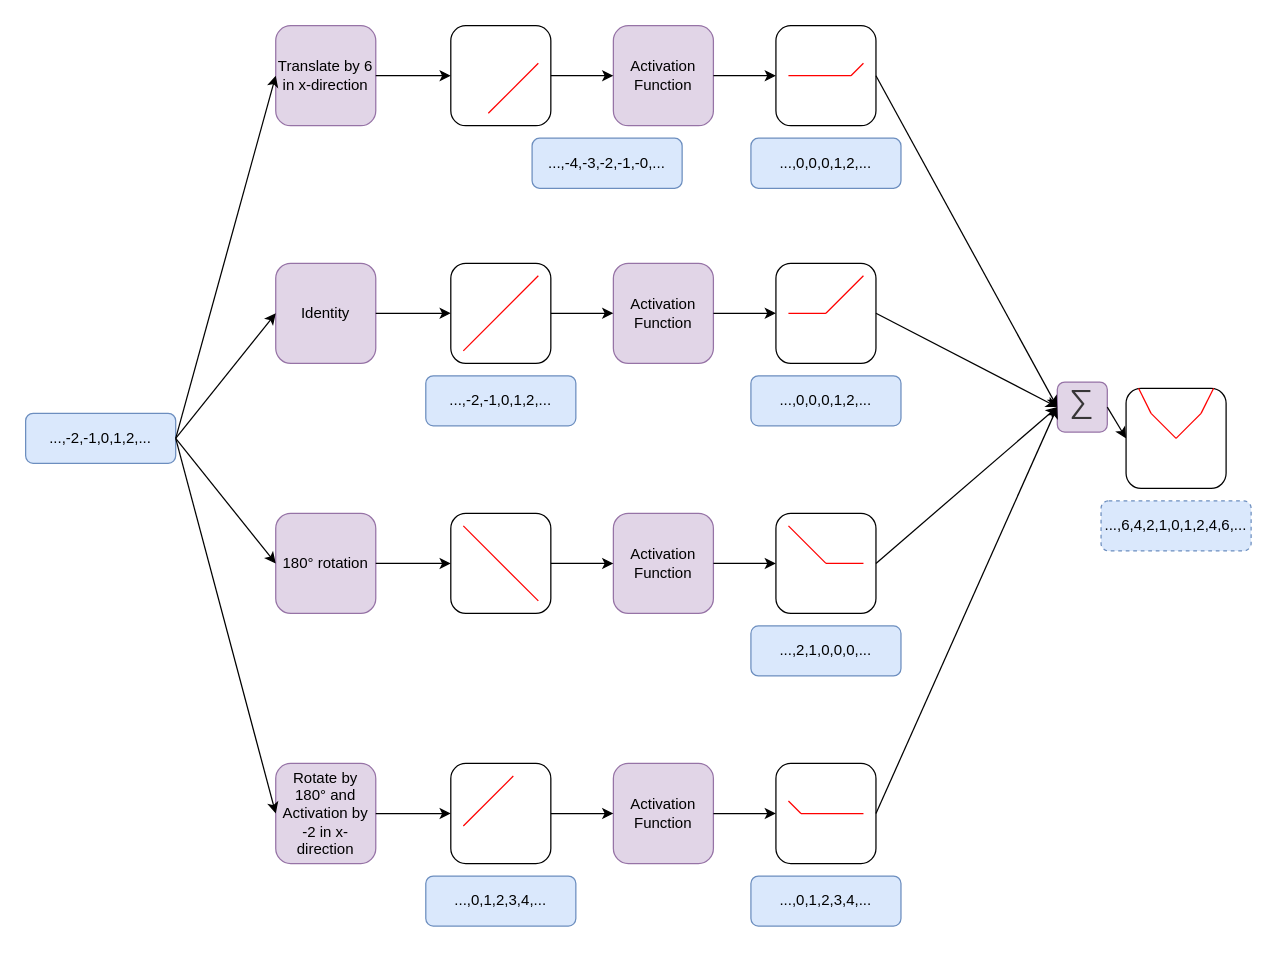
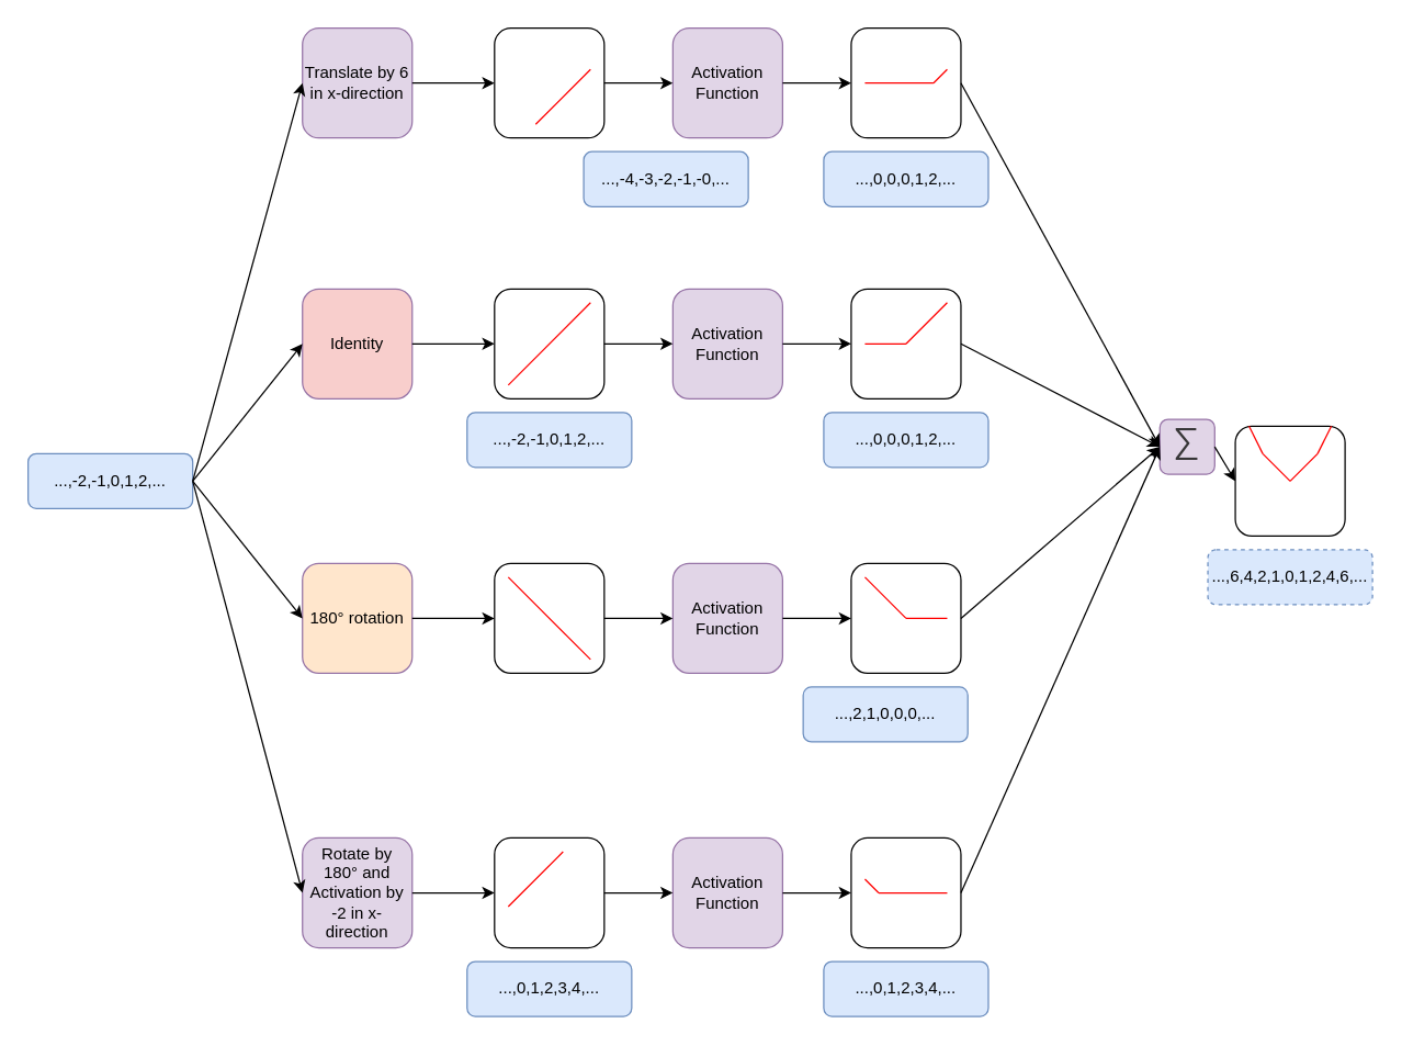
  <mxCell id="0" />
  <mxCell id="1" parent="0" />
  <mxCell id="2" value="...,-2,-1,0,1,2,..." style="rounded=1;whiteSpace=wrap;html=1;fillColor=#dae8fc;strokeColor=#6c8ebf;" vertex="1" parent="1"><mxGeometry x="20" y="330" width="120" height="40" as="geometry" /></mxCell>
- <mxCell id="3" value="Identity" style="rounded=1;whiteSpace=wrap;html=1;fillColor=#e1d5e7;strokeColor=#9673a6;" vertex="1" parent="1"><mxGeometry x="220" y="210" width="80" height="80" as="geometry" /></mxCell>
+ <mxCell id="3" value="Identity" style="rounded=1;whiteSpace=wrap;html=1;fillColor=#f8cecc;strokeColor=#9673a6;" vertex="1" parent="1"><mxGeometry x="220" y="210" width="80" height="80" as="geometry" /></mxCell>
  <mxCell id="4" value="...,-2,-1,0,1,2,..." style="rounded=1;whiteSpace=wrap;html=1;fillColor=#dae8fc;strokeColor=#6c8ebf;" vertex="1" parent="1"><mxGeometry x="340" y="300" width="120" height="40" as="geometry" /></mxCell>
- <mxCell id="5" value="180° rotation" style="rounded=1;whiteSpace=wrap;html=1;fillColor=#e1d5e7;strokeColor=#9673a6;" vertex="1" parent="1"><mxGeometry x="220" y="410" width="80" height="80" as="geometry" /></mxCell>
+ <mxCell id="5" value="180° rotation" style="rounded=1;whiteSpace=wrap;html=1;fillColor=#ffe6cc;strokeColor=#9673a6;" vertex="1" parent="1"><mxGeometry x="220" y="410" width="80" height="80" as="geometry" /></mxCell>
  <mxCell id="6" value="Activation&lt;br&gt;Function" style="rounded=1;whiteSpace=wrap;html=1;fillColor=#e1d5e7;strokeColor=#9673a6;" vertex="1" parent="1"><mxGeometry x="490" y="210" width="80" height="80" as="geometry" /></mxCell>
  <mxCell id="7" value="Activation&lt;br&gt;Function" style="rounded=1;whiteSpace=wrap;html=1;fillColor=#e1d5e7;strokeColor=#9673a6;" vertex="1" parent="1"><mxGeometry x="490" y="410" width="80" height="80" as="geometry" /></mxCell>
  <mxCell id="8" value="" style="endArrow=classic;html=1;rounded=0;exitX=1;exitY=0.5;exitDx=0;exitDy=0;entryX=0;entryY=0.5;entryDx=0;entryDy=0;" edge="1" parent="1" source="2" target="3"><mxGeometry width="50" height="50" relative="1" as="geometry"><mxPoint x="340" y="360" as="sourcePoint" /><mxPoint x="390" y="310" as="targetPoint" /></mxGeometry></mxCell>
  <mxCell id="9" value="" style="endArrow=classic;html=1;rounded=0;exitX=1;exitY=0.5;exitDx=0;exitDy=0;entryX=0;entryY=0.5;entryDx=0;entryDy=0;" edge="1" parent="1" source="2" target="5"><mxGeometry width="50" height="50" relative="1" as="geometry"><mxPoint x="190" y="380" as="sourcePoint" /><mxPoint x="230" y="280" as="targetPoint" /></mxGeometry></mxCell>
  <mxCell id="10" value="" style="endArrow=classic;html=1;rounded=0;exitX=1;exitY=0.5;exitDx=0;exitDy=0;entryX=0;entryY=0.5;entryDx=0;entryDy=0;" edge="1" parent="1" target="30"><mxGeometry width="50" height="50" relative="1" as="geometry"><mxPoint x="300" y="450" as="sourcePoint" /><mxPoint x="340" y="450" as="targetPoint" /></mxGeometry></mxCell>
  <mxCell id="11" value="" style="endArrow=classic;html=1;rounded=0;exitX=1;exitY=0.5;exitDx=0;exitDy=0;entryX=0;entryY=0.5;entryDx=0;entryDy=0;" edge="1" parent="1" source="28" target="6"><mxGeometry width="50" height="50" relative="1" as="geometry"><mxPoint x="460" y="250" as="sourcePoint" /><mxPoint x="470" y="250" as="targetPoint" /></mxGeometry></mxCell>
  <mxCell id="12" value="" style="endArrow=classic;html=1;rounded=0;exitX=1;exitY=0.5;exitDx=0;exitDy=0;entryX=0;entryY=0.5;entryDx=0;entryDy=0;" edge="1" parent="1" source="30" target="7"><mxGeometry width="50" height="50" relative="1" as="geometry"><mxPoint x="460" y="450" as="sourcePoint" /><mxPoint x="480" y="450" as="targetPoint" /></mxGeometry></mxCell>
  <mxCell id="13" value="" style="rounded=1;whiteSpace=wrap;html=1;fillColor=none;" vertex="1" parent="1"><mxGeometry x="620" y="210" width="80" height="80" as="geometry" /></mxCell>
  <mxCell id="14" value="" style="endArrow=none;html=1;rounded=0;strokeColor=#FF0000;" edge="1" parent="1"><mxGeometry width="50" height="50" relative="1" as="geometry"><mxPoint x="660" y="250" as="sourcePoint" /><mxPoint x="630" y="250" as="targetPoint" /></mxGeometry></mxCell>
  <mxCell id="15" value="" style="endArrow=none;html=1;rounded=0;strokeColor=#FF0000;" edge="1" parent="1"><mxGeometry width="50" height="50" relative="1" as="geometry"><mxPoint x="660" y="250" as="sourcePoint" /><mxPoint x="690" y="220" as="targetPoint" /></mxGeometry></mxCell>
  <mxCell id="16" value="" style="rounded=1;whiteSpace=wrap;html=1;fillColor=none;" vertex="1" parent="1"><mxGeometry x="620" y="410" width="80" height="80" as="geometry" /></mxCell>
  <mxCell id="17" value="" style="endArrow=none;html=1;rounded=0;strokeColor=#FF0000;" edge="1" parent="1"><mxGeometry width="50" height="50" relative="1" as="geometry"><mxPoint x="690" y="450" as="sourcePoint" /><mxPoint x="660" y="450" as="targetPoint" /></mxGeometry></mxCell>
  <mxCell id="18" value="" style="endArrow=none;html=1;rounded=0;strokeColor=#FF0000;" edge="1" parent="1"><mxGeometry width="50" height="50" relative="1" as="geometry"><mxPoint x="660" y="450" as="sourcePoint" /><mxPoint x="630" y="420" as="targetPoint" /></mxGeometry></mxCell>
  <mxCell id="19" value="" style="endArrow=classic;html=1;rounded=0;exitX=1;exitY=0.5;exitDx=0;exitDy=0;entryX=0;entryY=0.5;entryDx=0;entryDy=0;" edge="1" parent="1" source="6"><mxGeometry width="50" height="50" relative="1" as="geometry"><mxPoint x="580" y="250" as="sourcePoint" /><mxPoint x="620" y="250" as="targetPoint" /></mxGeometry></mxCell>
  <mxCell id="20" value="" style="endArrow=classic;html=1;rounded=0;exitX=1;exitY=0.5;exitDx=0;exitDy=0;entryX=0;entryY=0.5;entryDx=0;entryDy=0;" edge="1" parent="1" source="7"><mxGeometry width="50" height="50" relative="1" as="geometry"><mxPoint x="580" y="450" as="sourcePoint" /><mxPoint x="620" y="450" as="targetPoint" /></mxGeometry></mxCell>
  <mxCell id="21" value="&lt;h1 style=&quot;margin: 0px 0px 1em; padding: 0.9em 0px 0px; border: 0px; outline: 0px; vertical-align: baseline; background-image: initial; background-position: 0px 0px; background-size: initial; background-repeat: initial; background-attachment: initial; background-origin: initial; background-clip: initial; font-weight: 300; line-height: 1.2; color: rgb(55, 54, 55); font-family: &amp;quot;Source Sans Pro&amp;quot;, Roboto, &amp;quot;San Francisco&amp;quot;, &amp;quot;Segoe UI&amp;quot;, sans-serif;&quot; id=&quot;gen-h1-1-00000001&quot; class=&quot;navigable-headline&quot;&gt;&lt;font style=&quot;font-size: 32px;&quot;&gt;Σ&lt;/font&gt;&lt;/h1&gt;" style="rounded=1;whiteSpace=wrap;html=1;fillColor=#e1d5e7;strokeColor=#9673a6;" vertex="1" parent="1"><mxGeometry x="845" y="305" width="40" height="40" as="geometry" /></mxCell>
  <mxCell id="22" value="" style="endArrow=classic;html=1;rounded=0;exitX=1;exitY=0.5;exitDx=0;exitDy=0;entryX=0;entryY=0.5;entryDx=0;entryDy=0;" edge="1" parent="1" source="13" target="21"><mxGeometry width="50" height="50" relative="1" as="geometry"><mxPoint x="660" y="360" as="sourcePoint" /><mxPoint x="710" y="310" as="targetPoint" /></mxGeometry></mxCell>
  <mxCell id="23" value="" style="endArrow=classic;html=1;rounded=0;exitX=1;exitY=0.5;exitDx=0;exitDy=0;entryX=0;entryY=0.5;entryDx=0;entryDy=0;" edge="1" parent="1" source="16" target="21"><mxGeometry width="50" height="50" relative="1" as="geometry"><mxPoint x="660" y="360" as="sourcePoint" /><mxPoint x="710" y="310" as="targetPoint" /></mxGeometry></mxCell>
  <mxCell id="24" value="" style="rounded=1;whiteSpace=wrap;html=1;fillColor=none;" vertex="1" parent="1"><mxGeometry x="900" y="310" width="80" height="80" as="geometry" /></mxCell>
  <mxCell id="25" value="" style="endArrow=none;html=1;rounded=0;strokeColor=#FF0000;" edge="1" parent="1"><mxGeometry width="50" height="50" relative="1" as="geometry"><mxPoint x="940" y="350" as="sourcePoint" /><mxPoint x="960" y="330" as="targetPoint" /></mxGeometry></mxCell>
  <mxCell id="26" value="" style="endArrow=none;html=1;rounded=0;strokeColor=#FF0000;" edge="1" parent="1"><mxGeometry width="50" height="50" relative="1" as="geometry"><mxPoint x="940" y="350" as="sourcePoint" /><mxPoint x="920" y="330" as="targetPoint" /></mxGeometry></mxCell>
  <mxCell id="27" value="" style="endArrow=classic;html=1;rounded=0;entryX=0;entryY=0.5;entryDx=0;entryDy=0;exitX=1;exitY=0.5;exitDx=0;exitDy=0;" edge="1" parent="1" source="21" target="24"><mxGeometry width="50" height="50" relative="1" as="geometry"><mxPoint x="700" y="380" as="sourcePoint" /><mxPoint x="750" y="330" as="targetPoint" /></mxGeometry></mxCell>
  <mxCell id="28" value="" style="rounded=1;whiteSpace=wrap;html=1;fillColor=none;" vertex="1" parent="1"><mxGeometry x="360" y="210" width="80" height="80" as="geometry" /></mxCell>
  <mxCell id="29" value="" style="endArrow=none;html=1;rounded=0;strokeColor=#FF0000;" edge="1" parent="1"><mxGeometry width="50" height="50" relative="1" as="geometry"><mxPoint x="370" y="280" as="sourcePoint" /><mxPoint x="430" y="220" as="targetPoint" /></mxGeometry></mxCell>
  <mxCell id="30" value="" style="rounded=1;whiteSpace=wrap;html=1;fillColor=none;" vertex="1" parent="1"><mxGeometry x="360" y="410" width="80" height="80" as="geometry" /></mxCell>
  <mxCell id="31" value="" style="endArrow=none;html=1;rounded=0;strokeColor=#FF0000;" edge="1" parent="1"><mxGeometry width="50" height="50" relative="1" as="geometry"><mxPoint x="370" y="420" as="sourcePoint" /><mxPoint x="430" y="480" as="targetPoint" /></mxGeometry></mxCell>
  <mxCell id="32" value="...,0,0,0,1,2,..." style="rounded=1;whiteSpace=wrap;html=1;fillColor=#dae8fc;strokeColor=#6c8ebf;" vertex="1" parent="1"><mxGeometry x="600" y="300" width="120" height="40" as="geometry" /></mxCell>
- <mxCell id="33" value="...,2,1,0,0,0,..." style="rounded=1;whiteSpace=wrap;html=1;fillColor=#dae8fc;strokeColor=#6c8ebf;" vertex="1" parent="1"><mxGeometry x="600" y="500" width="120" height="40" as="geometry" /></mxCell>
+ <mxCell id="33" value="...,2,1,0,0,0,..." style="rounded=1;whiteSpace=wrap;html=1;fillColor=#dae8fc;strokeColor=#6c8ebf;" vertex="1" parent="1"><mxGeometry x="585" y="500" width="120" height="40" as="geometry" /></mxCell>
  <mxCell id="34" value="...,6,4,2,1,0,1,2,4,6,..." style="rounded=1;whiteSpace=wrap;html=1;fillColor=#dae8fc;strokeColor=#6c8ebf;dashed=1;" vertex="1" parent="1"><mxGeometry x="880" y="400" width="120" height="40" as="geometry" /></mxCell>
  <mxCell id="35" value="" style="endArrow=classic;html=1;rounded=0;exitX=1;exitY=0.5;exitDx=0;exitDy=0;entryX=0;entryY=0.5;entryDx=0;entryDy=0;" edge="1" parent="1"><mxGeometry width="50" height="50" relative="1" as="geometry"><mxPoint x="300" y="250" as="sourcePoint" /><mxPoint x="360" y="250" as="targetPoint" /></mxGeometry></mxCell>
  <mxCell id="36" value="Translate by 6 in x-direction" style="rounded=1;whiteSpace=wrap;html=1;fillColor=#e1d5e7;strokeColor=#9673a6;" vertex="1" parent="1"><mxGeometry x="220" y="20" width="80" height="80" as="geometry" /></mxCell>
  <mxCell id="37" value="...,-4,-3,-2,-1,-0,..." style="rounded=1;whiteSpace=wrap;html=1;fillColor=#dae8fc;strokeColor=#6c8ebf;" vertex="1" parent="1"><mxGeometry x="425" y="110" width="120" height="40" as="geometry" /></mxCell>
  <mxCell id="38" value="Activation&lt;br&gt;Function" style="rounded=1;whiteSpace=wrap;html=1;fillColor=#e1d5e7;strokeColor=#9673a6;" vertex="1" parent="1"><mxGeometry x="490" y="20" width="80" height="80" as="geometry" /></mxCell>
  <mxCell id="39" value="" style="endArrow=classic;html=1;rounded=0;exitX=1;exitY=0.5;exitDx=0;exitDy=0;entryX=0;entryY=0.5;entryDx=0;entryDy=0;" edge="1" parent="1" source="44" target="38"><mxGeometry width="50" height="50" relative="1" as="geometry"><mxPoint x="460" y="60" as="sourcePoint" /><mxPoint x="470" y="60" as="targetPoint" /></mxGeometry></mxCell>
  <mxCell id="40" value="" style="rounded=1;whiteSpace=wrap;html=1;fillColor=none;" vertex="1" parent="1"><mxGeometry x="620" y="20" width="80" height="80" as="geometry" /></mxCell>
  <mxCell id="41" value="" style="endArrow=none;html=1;rounded=0;strokeColor=#FF0000;" edge="1" parent="1"><mxGeometry width="50" height="50" relative="1" as="geometry"><mxPoint x="680" y="60" as="sourcePoint" /><mxPoint x="630" y="60" as="targetPoint" /></mxGeometry></mxCell>
  <mxCell id="42" value="" style="endArrow=none;html=1;rounded=0;strokeColor=#FF0000;" edge="1" parent="1"><mxGeometry width="50" height="50" relative="1" as="geometry"><mxPoint x="680" y="60" as="sourcePoint" /><mxPoint x="690" y="50" as="targetPoint" /></mxGeometry></mxCell>
  <mxCell id="43" value="" style="endArrow=classic;html=1;rounded=0;exitX=1;exitY=0.5;exitDx=0;exitDy=0;entryX=0;entryY=0.5;entryDx=0;entryDy=0;" edge="1" parent="1" source="38"><mxGeometry width="50" height="50" relative="1" as="geometry"><mxPoint x="580" y="60" as="sourcePoint" /><mxPoint x="620" y="60" as="targetPoint" /></mxGeometry></mxCell>
  <mxCell id="44" value="" style="rounded=1;whiteSpace=wrap;html=1;fillColor=none;" vertex="1" parent="1"><mxGeometry x="360" y="20" width="80" height="80" as="geometry" /></mxCell>
  <mxCell id="45" value="" style="endArrow=none;html=1;rounded=0;strokeColor=#FF0000;" edge="1" parent="1"><mxGeometry width="50" height="50" relative="1" as="geometry"><mxPoint x="390" y="90" as="sourcePoint" /><mxPoint x="430" y="50" as="targetPoint" /></mxGeometry></mxCell>
  <mxCell id="46" value="...,0,0,0,1,2,..." style="rounded=1;whiteSpace=wrap;html=1;fillColor=#dae8fc;strokeColor=#6c8ebf;" vertex="1" parent="1"><mxGeometry x="600" y="110" width="120" height="40" as="geometry" /></mxCell>
  <mxCell id="47" value="" style="endArrow=classic;html=1;rounded=0;exitX=1;exitY=0.5;exitDx=0;exitDy=0;entryX=0;entryY=0.5;entryDx=0;entryDy=0;" edge="1" parent="1"><mxGeometry width="50" height="50" relative="1" as="geometry"><mxPoint x="300" y="60" as="sourcePoint" /><mxPoint x="360" y="60" as="targetPoint" /></mxGeometry></mxCell>
  <mxCell id="48" value="Rotate by 180° and&lt;br&gt;Activation by -2 in x-direction" style="rounded=1;whiteSpace=wrap;html=1;fillColor=#e1d5e7;strokeColor=#9673a6;" vertex="1" parent="1"><mxGeometry x="220" y="610" width="80" height="80" as="geometry" /></mxCell>
  <mxCell id="49" value="...,0,1,2,3,4,..." style="rounded=1;whiteSpace=wrap;html=1;fillColor=#dae8fc;strokeColor=#6c8ebf;" vertex="1" parent="1"><mxGeometry x="340" y="700" width="120" height="40" as="geometry" /></mxCell>
  <mxCell id="50" value="Activation&lt;br&gt;Function" style="rounded=1;whiteSpace=wrap;html=1;fillColor=#e1d5e7;strokeColor=#9673a6;" vertex="1" parent="1"><mxGeometry x="490" y="610" width="80" height="80" as="geometry" /></mxCell>
  <mxCell id="51" value="" style="endArrow=classic;html=1;rounded=0;exitX=1;exitY=0.5;exitDx=0;exitDy=0;entryX=0;entryY=0.5;entryDx=0;entryDy=0;" edge="1" parent="1" source="56" target="50"><mxGeometry width="50" height="50" relative="1" as="geometry"><mxPoint x="460" y="650" as="sourcePoint" /><mxPoint x="470" y="650" as="targetPoint" /></mxGeometry></mxCell>
  <mxCell id="52" value="" style="rounded=1;whiteSpace=wrap;html=1;fillColor=none;" vertex="1" parent="1"><mxGeometry x="620" y="610" width="80" height="80" as="geometry" /></mxCell>
  <mxCell id="53" value="" style="endArrow=none;html=1;rounded=0;strokeColor=#FF0000;" edge="1" parent="1"><mxGeometry width="50" height="50" relative="1" as="geometry"><mxPoint x="690" y="650" as="sourcePoint" /><mxPoint x="640" y="650" as="targetPoint" /></mxGeometry></mxCell>
  <mxCell id="54" value="" style="endArrow=none;html=1;rounded=0;strokeColor=#FF0000;entryX=0.625;entryY=0.125;entryDx=0;entryDy=0;entryPerimeter=0;" edge="1" parent="1"><mxGeometry width="50" height="50" relative="1" as="geometry"><mxPoint x="630" y="640" as="sourcePoint" /><mxPoint x="640" y="650" as="targetPoint" /></mxGeometry></mxCell>
  <mxCell id="55" value="" style="endArrow=classic;html=1;rounded=0;exitX=1;exitY=0.5;exitDx=0;exitDy=0;entryX=0;entryY=0.5;entryDx=0;entryDy=0;" edge="1" parent="1" source="50"><mxGeometry width="50" height="50" relative="1" as="geometry"><mxPoint x="580" y="650" as="sourcePoint" /><mxPoint x="620" y="650" as="targetPoint" /></mxGeometry></mxCell>
  <mxCell id="56" value="" style="rounded=1;whiteSpace=wrap;html=1;fillColor=none;" vertex="1" parent="1"><mxGeometry x="360" y="610" width="80" height="80" as="geometry" /></mxCell>
  <mxCell id="57" value="" style="endArrow=none;html=1;rounded=0;strokeColor=#FF0000;" edge="1" parent="1"><mxGeometry width="50" height="50" relative="1" as="geometry"><mxPoint x="370" y="660" as="sourcePoint" /><mxPoint x="410" y="620" as="targetPoint" /></mxGeometry></mxCell>
  <mxCell id="58" value="...,0,1,2,3,4,..." style="rounded=1;whiteSpace=wrap;html=1;fillColor=#dae8fc;strokeColor=#6c8ebf;" vertex="1" parent="1"><mxGeometry x="600" y="700" width="120" height="40" as="geometry" /></mxCell>
  <mxCell id="59" value="" style="endArrow=classic;html=1;rounded=0;exitX=1;exitY=0.5;exitDx=0;exitDy=0;entryX=0;entryY=0.5;entryDx=0;entryDy=0;" edge="1" parent="1"><mxGeometry width="50" height="50" relative="1" as="geometry"><mxPoint x="300" y="650" as="sourcePoint" /><mxPoint x="360" y="650" as="targetPoint" /></mxGeometry></mxCell>
  <mxCell id="60" value="" style="endArrow=none;html=1;rounded=0;strokeColor=#FF0000;" edge="1" parent="1"><mxGeometry width="50" height="50" relative="1" as="geometry"><mxPoint x="910" y="310" as="sourcePoint" /><mxPoint x="920" y="330" as="targetPoint" /></mxGeometry></mxCell>
  <mxCell id="61" value="" style="endArrow=none;html=1;rounded=0;strokeColor=#FF0000;" edge="1" parent="1"><mxGeometry width="50" height="50" relative="1" as="geometry"><mxPoint x="960" y="330" as="sourcePoint" /><mxPoint x="970" y="310" as="targetPoint" /></mxGeometry></mxCell>
  <mxCell id="62" value="" style="endArrow=classic;html=1;rounded=0;exitX=1;exitY=0.5;exitDx=0;exitDy=0;entryX=0;entryY=0.5;entryDx=0;entryDy=0;" edge="1" parent="1" source="2" target="48"><mxGeometry width="50" height="50" relative="1" as="geometry"><mxPoint x="140" y="400" as="sourcePoint" /><mxPoint x="220" y="500" as="targetPoint" /></mxGeometry></mxCell>
  <mxCell id="63" value="" style="endArrow=classic;html=1;rounded=0;exitX=1;exitY=0.5;exitDx=0;exitDy=0;entryX=0;entryY=0.5;entryDx=0;entryDy=0;" edge="1" parent="1" source="2" target="36"><mxGeometry width="50" height="50" relative="1" as="geometry"><mxPoint x="140" y="300" as="sourcePoint" /><mxPoint x="220" y="200" as="targetPoint" /></mxGeometry></mxCell>
  <mxCell id="64" value="" style="endArrow=classic;html=1;rounded=0;exitX=1;exitY=0.5;exitDx=0;exitDy=0;entryX=0;entryY=0.5;entryDx=0;entryDy=0;" edge="1" parent="1" source="52" target="21"><mxGeometry width="50" height="50" relative="1" as="geometry"><mxPoint x="710" y="460" as="sourcePoint" /><mxPoint x="790" y="360" as="targetPoint" /></mxGeometry></mxCell>
  <mxCell id="65" value="" style="endArrow=classic;html=1;rounded=0;exitX=1;exitY=0.5;exitDx=0;exitDy=0;entryX=0;entryY=0.5;entryDx=0;entryDy=0;" edge="1" parent="1" source="40" target="21"><mxGeometry width="50" height="50" relative="1" as="geometry"><mxPoint x="710" y="210" as="sourcePoint" /><mxPoint x="790" y="310" as="targetPoint" /></mxGeometry></mxCell>
